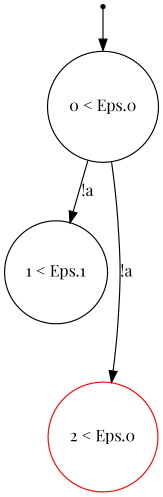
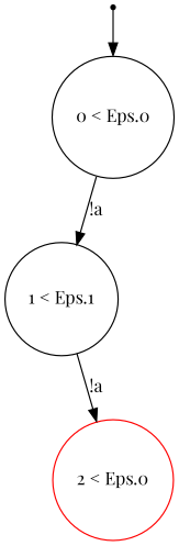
  digraph {
    fontname="Playfair Display"
    node [fontname="Playfair Display" shape=circle]
    edge [fontname="Playfair Display"]
    ENTRY [shape=point]
    n2 [label="0 < Eps.0\n"]
    n3 [label="1 < Eps.1\n"]
    n4 [color=red label="2 < Eps.0\n"]
    ENTRY -> n2
    n2 -> n3 [label="!a"]
-   n2 -> n4 [label="!a"]
+   n3 -> n4 [label="!a"]
  }
